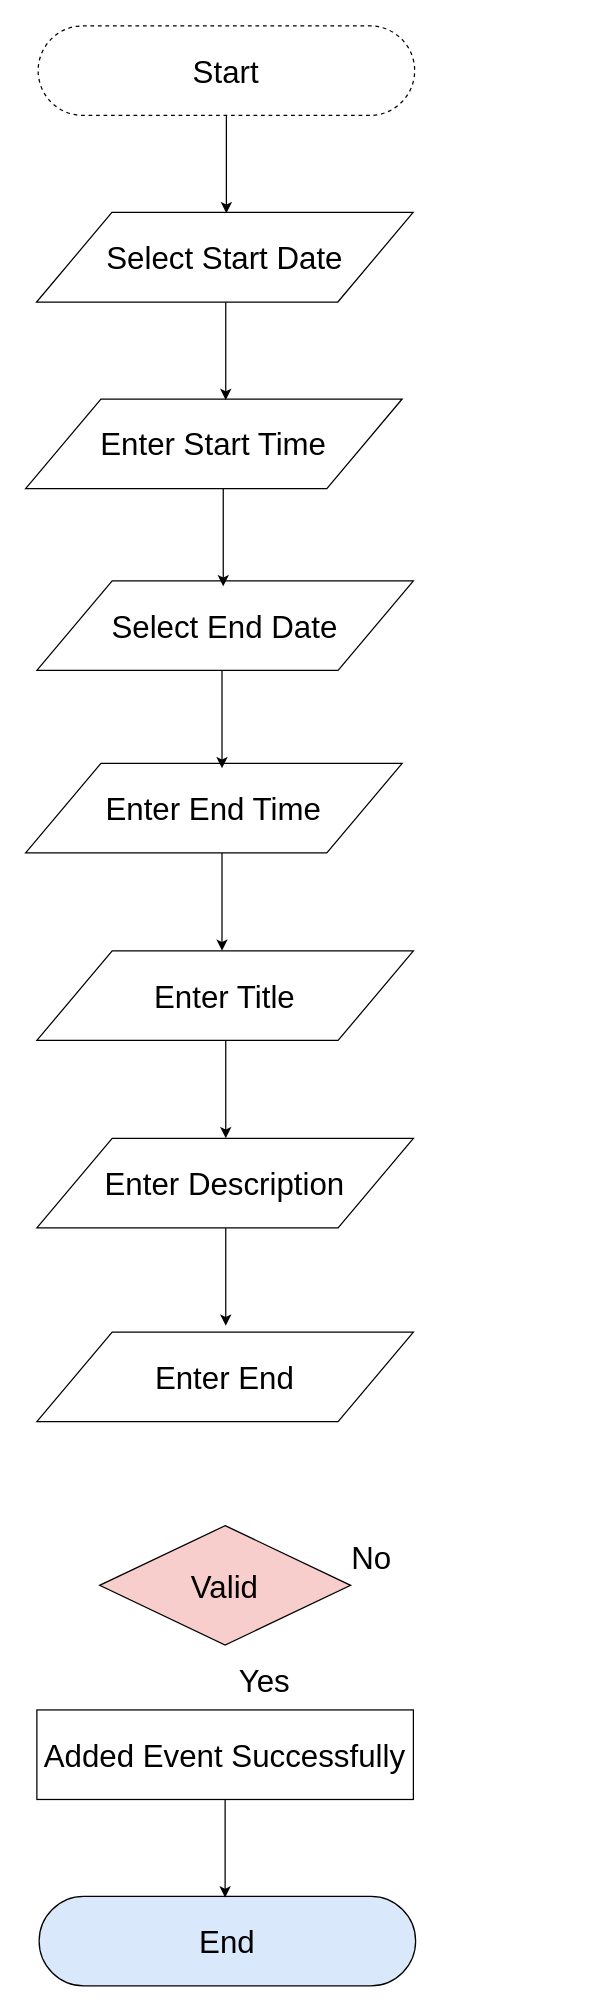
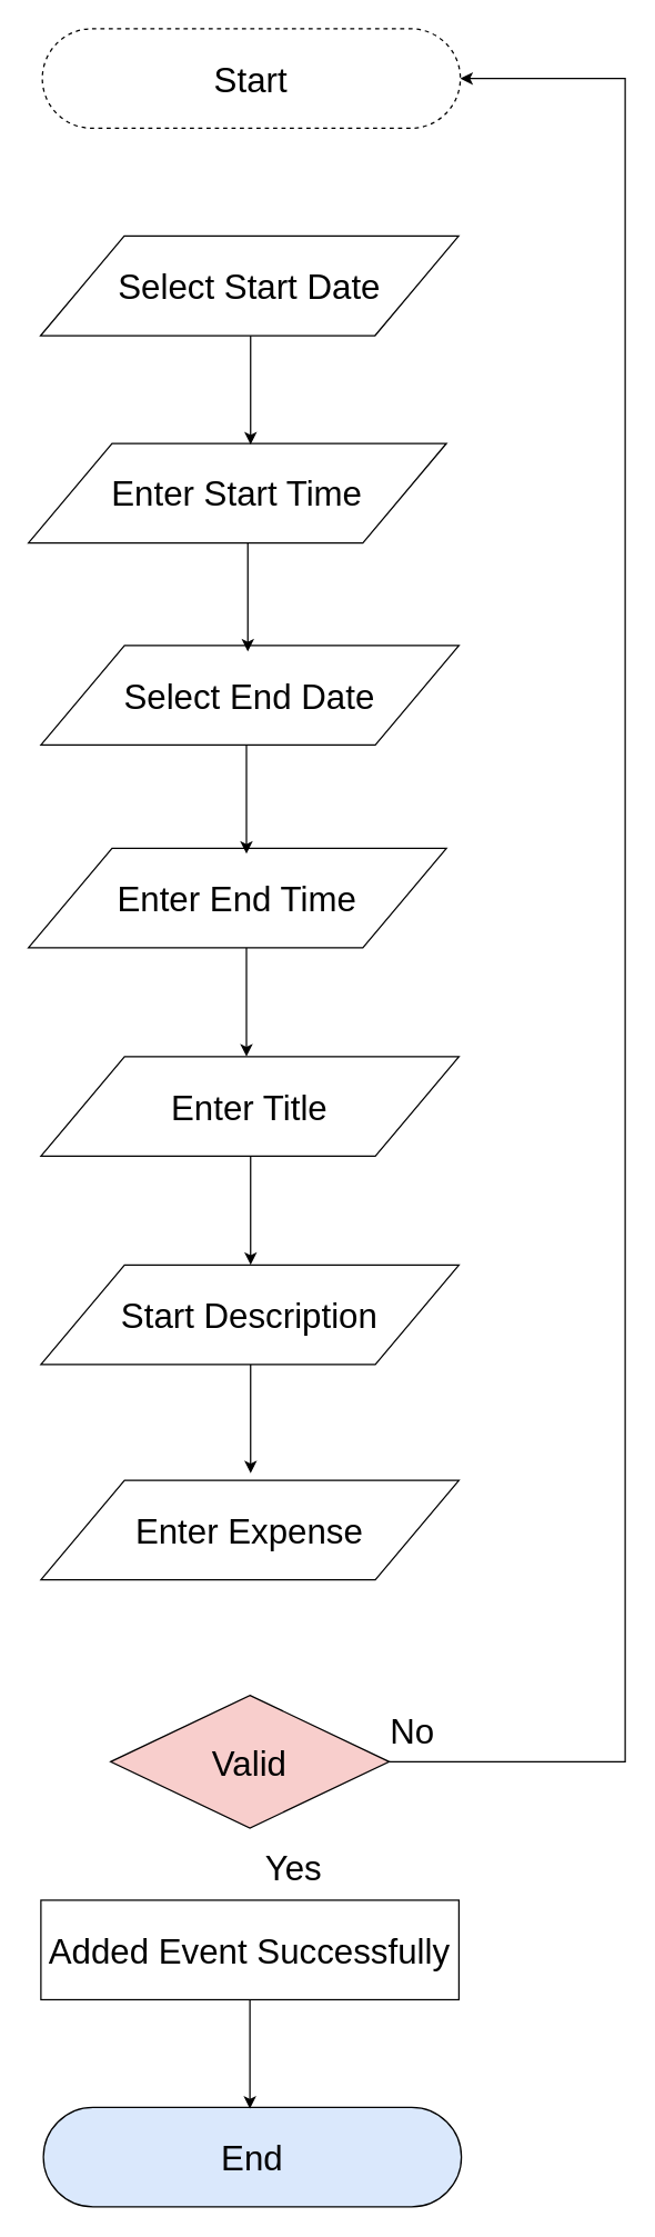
  <mxCell id="0" />
  <mxCell id="1" parent="0" />
- <mxCell id="2" style="edgeStyle=orthogonalEdgeStyle;rounded=0;orthogonalLoop=1;jettySize=auto;html=1;fontSize=25;entryX=0.504;entryY=0.01;entryDx=0;entryDy=0;entryPerimeter=0;" edge="1" parent="1" source="3" target="4"><mxGeometry relative="1" as="geometry"><mxPoint x="180.628" y="160" as="targetPoint" /></mxGeometry></mxCell>
  <mxCell id="3" value="Start" style="rounded=1;whiteSpace=wrap;html=1;arcSize=50;fontSize=25;dashed=1;" vertex="1" parent="1"><mxGeometry x="30.02" y="20" width="301.215" height="71.642" as="geometry" /></mxCell>
  <mxCell id="4" value="Select Start Date" style="shape=parallelogram;perimeter=parallelogramPerimeter;whiteSpace=wrap;html=1;fontSize=25;" vertex="1" parent="1"><mxGeometry x="28.785" y="169.254" width="301.215" height="71.642" as="geometry" /></mxCell>
  <mxCell id="5" value="Enter Start Time" style="shape=parallelogram;perimeter=parallelogramPerimeter;whiteSpace=wrap;html=1;fontSize=25;" vertex="1" parent="1"><mxGeometry x="20" y="318.507" width="301.215" height="71.642" as="geometry" /></mxCell>
  <mxCell id="6" value="Valid" style="rhombus;whiteSpace=wrap;html=1;fontSize=25;fillColor=#f8cecc;" vertex="1" parent="1"><mxGeometry x="79.202" y="1219.791" width="200.81" height="95.522" as="geometry" /></mxCell>
+ <mxCell id="7" style="edgeStyle=orthogonalEdgeStyle;rounded=0;orthogonalLoop=1;jettySize=auto;html=1;entryX=1;entryY=0.5;entryDx=0;entryDy=0;fontSize=25;exitX=1;exitY=0.5;exitDx=0;exitDy=0;" edge="1" parent="1" source="6" target="3"><mxGeometry relative="1" as="geometry"><Array as="points"><mxPoint x="450" y="1268" /><mxPoint x="450" y="55" /></Array></mxGeometry></mxCell>
  <mxCell id="8" value="Added Event Successfully" style="rounded=0;whiteSpace=wrap;html=1;fontSize=25;" vertex="1" parent="1"><mxGeometry x="29" y="1367.254" width="301.215" height="71.642" as="geometry" /></mxCell>
  <mxCell id="9" value="End" style="rounded=1;whiteSpace=wrap;html=1;arcSize=50;fontSize=25;fillColor=#dae8fc;" vertex="1" parent="1"><mxGeometry x="30.785" y="1516.358" width="301.215" height="71.642" as="geometry" /></mxCell>
  <mxCell id="10" style="edgeStyle=orthogonalEdgeStyle;rounded=0;orthogonalLoop=1;jettySize=auto;html=1;fontSize=25;entryX=0.504;entryY=0.01;entryDx=0;entryDy=0;entryPerimeter=0;" edge="1" parent="1"><mxGeometry relative="1" as="geometry"><mxPoint x="180.105" y="319.384" as="targetPoint" /><mxPoint x="180.105" y="241.142" as="sourcePoint" /></mxGeometry></mxCell>
  <mxCell id="11" style="edgeStyle=orthogonalEdgeStyle;rounded=0;orthogonalLoop=1;jettySize=auto;html=1;fontSize=25;entryX=0.504;entryY=0.01;entryDx=0;entryDy=0;entryPerimeter=0;" edge="1" parent="1"><mxGeometry relative="1" as="geometry"><mxPoint x="179.605" y="1517.384" as="targetPoint" /><mxPoint x="179.605" y="1439.142" as="sourcePoint" /></mxGeometry></mxCell>
  <mxCell id="12" value="Yes" style="text;html=1;resizable=0;points=[];autosize=1;align=left;verticalAlign=top;spacingTop=-4;fontSize=25;" vertex="1" parent="1"><mxGeometry x="188.5" y="1325.5" width="60" height="30" as="geometry" /></mxCell>
  <mxCell id="13" value="No" style="text;html=1;resizable=0;points=[];autosize=1;align=left;verticalAlign=top;spacingTop=-4;fontSize=25;" vertex="1" parent="1"><mxGeometry x="279" y="1228" width="50" height="30" as="geometry" /></mxCell>
  <mxCell id="14" value="Select End Date" style="shape=parallelogram;perimeter=parallelogramPerimeter;whiteSpace=wrap;html=1;fontSize=25;" vertex="1" parent="1"><mxGeometry x="29" y="464.007" width="301.215" height="71.642" as="geometry" /></mxCell>
  <mxCell id="15" value="Enter End Time" style="shape=parallelogram;perimeter=parallelogramPerimeter;whiteSpace=wrap;html=1;fontSize=25;" vertex="1" parent="1"><mxGeometry x="20" y="610.007" width="301.215" height="71.642" as="geometry" /></mxCell>
  <mxCell id="16" value="Enter Title" style="shape=parallelogram;perimeter=parallelogramPerimeter;whiteSpace=wrap;html=1;fontSize=25;" vertex="1" parent="1"><mxGeometry x="29" y="760.007" width="301.215" height="71.642" as="geometry" /></mxCell>
- <mxCell id="17" value="Enter Description" style="shape=parallelogram;perimeter=parallelogramPerimeter;whiteSpace=wrap;html=1;fontSize=25;" vertex="1" parent="1"><mxGeometry x="29" y="910.007" width="301.215" height="71.642" as="geometry" /></mxCell>
- <mxCell id="18" value="Enter End" style="shape=parallelogram;perimeter=parallelogramPerimeter;whiteSpace=wrap;html=1;fontSize=25;" vertex="1" parent="1"><mxGeometry x="29" y="1065.007" width="301.215" height="71.642" as="geometry" /></mxCell>
+ <mxCell id="17" value="Start Description" style="shape=parallelogram;perimeter=parallelogramPerimeter;whiteSpace=wrap;html=1;fontSize=25;" vertex="1" parent="1"><mxGeometry x="29" y="910.007" width="301.215" height="71.642" as="geometry" /></mxCell>
+ <mxCell id="18" value="Enter Expense" style="shape=parallelogram;perimeter=parallelogramPerimeter;whiteSpace=wrap;html=1;fontSize=25;" vertex="1" parent="1"><mxGeometry x="29" y="1065.007" width="301.215" height="71.642" as="geometry" /></mxCell>
  <mxCell id="19" style="edgeStyle=orthogonalEdgeStyle;rounded=0;orthogonalLoop=1;jettySize=auto;html=1;fontSize=25;entryX=0.504;entryY=0.01;entryDx=0;entryDy=0;entryPerimeter=0;" edge="1" parent="1"><mxGeometry relative="1" as="geometry"><mxPoint x="180.105" y="1059.884" as="targetPoint" /><mxPoint x="180.105" y="981.642" as="sourcePoint" /></mxGeometry></mxCell>
  <mxCell id="20" style="edgeStyle=orthogonalEdgeStyle;rounded=0;orthogonalLoop=1;jettySize=auto;html=1;fontSize=25;entryX=0.504;entryY=0.01;entryDx=0;entryDy=0;entryPerimeter=0;" edge="1" parent="1"><mxGeometry relative="1" as="geometry"><mxPoint x="180.105" y="909.884" as="targetPoint" /><mxPoint x="180.105" y="831.642" as="sourcePoint" /></mxGeometry></mxCell>
  <mxCell id="21" style="edgeStyle=orthogonalEdgeStyle;rounded=0;orthogonalLoop=1;jettySize=auto;html=1;fontSize=25;entryX=0.504;entryY=0.01;entryDx=0;entryDy=0;entryPerimeter=0;" edge="1" parent="1"><mxGeometry relative="1" as="geometry"><mxPoint x="177.105" y="759.884" as="targetPoint" /><mxPoint x="177.105" y="681.642" as="sourcePoint" /></mxGeometry></mxCell>
  <mxCell id="22" style="edgeStyle=orthogonalEdgeStyle;rounded=0;orthogonalLoop=1;jettySize=auto;html=1;fontSize=25;entryX=0.504;entryY=0.01;entryDx=0;entryDy=0;entryPerimeter=0;" edge="1" parent="1"><mxGeometry relative="1" as="geometry"><mxPoint x="177.105" y="613.884" as="targetPoint" /><mxPoint x="177.105" y="535.642" as="sourcePoint" /></mxGeometry></mxCell>
  <mxCell id="23" style="edgeStyle=orthogonalEdgeStyle;rounded=0;orthogonalLoop=1;jettySize=auto;html=1;fontSize=25;entryX=0.504;entryY=0.01;entryDx=0;entryDy=0;entryPerimeter=0;" edge="1" parent="1"><mxGeometry relative="1" as="geometry"><mxPoint x="178.105" y="468.384" as="targetPoint" /><mxPoint x="178.105" y="390.142" as="sourcePoint" /></mxGeometry></mxCell>
